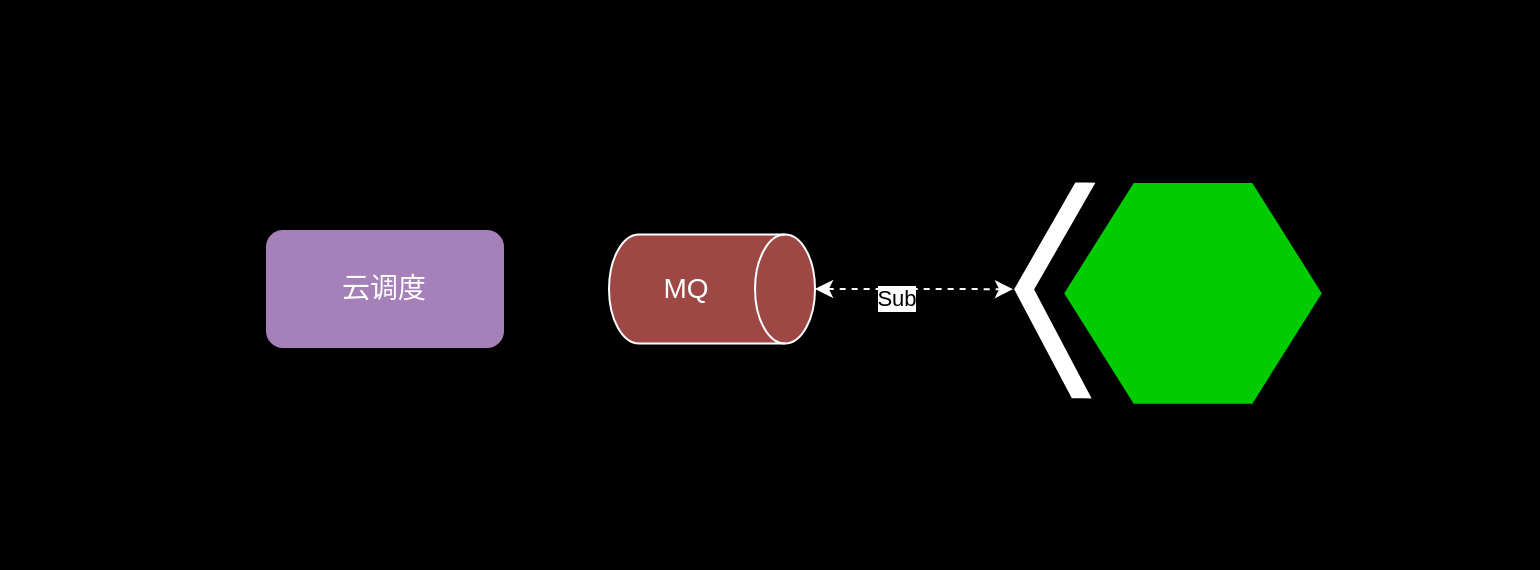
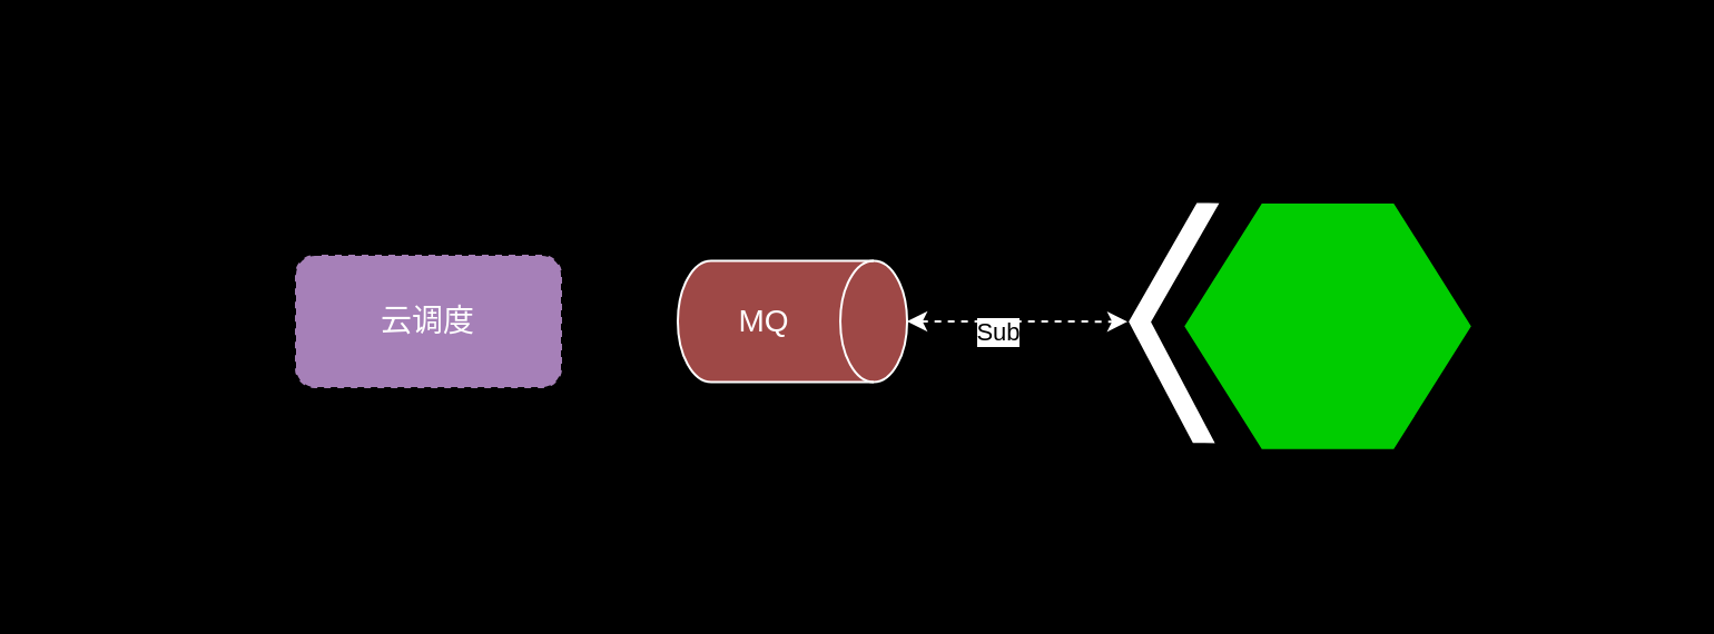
  <mxCell id="0" />
  <mxCell id="1" parent="0" />
  <mxCell id="2" value="" style="rounded=0;whiteSpace=wrap;html=1;gradientColor=none;fillColor=#000000;" vertex="1" parent="1"><mxGeometry x="20" y="20.67" width="728" height="242.33" as="geometry" /></mxCell>
- <mxCell id="3" value="&lt;font style=&quot;font-size: 14px;&quot; color=&quot;#ffffff&quot;&gt;云调度&lt;/font&gt;" style="rounded=1;whiteSpace=wrap;html=1;fillColor=#A680B8;" parent="1" vertex="1"><mxGeometry x="132" y="114" width="120" height="60" as="geometry" /></mxCell>
+ <mxCell id="3" value="&lt;font style=&quot;font-size: 14px;&quot; color=&quot;#ffffff&quot;&gt;云调度&lt;/font&gt;" style="rounded=1;whiteSpace=wrap;html=1;fillColor=#A680B8;dashed=1;" parent="1" vertex="1"><mxGeometry x="132" y="114" width="120" height="60" as="geometry" /></mxCell>
  <mxCell id="4" value="&lt;font color=&quot;#ffffff&quot; style=&quot;font-size: 14px;&quot;&gt;MQ&lt;/font&gt;" style="shape=cylinder3;whiteSpace=wrap;html=1;boundedLbl=1;backgroundOutline=1;size=15;direction=south;fillColor=#9E4846;strokeColor=#FFFFFF;" parent="1" vertex="1"><mxGeometry x="304" y="116.71" width="103" height="54.57" as="geometry" /></mxCell>
  <mxCell id="5" value="" style="html=1;shadow=0;dashed=0;align=center;verticalAlign=middle;shape=mxgraph.arrows2.arrow;dy=0;dx=30;notch=30;direction=west;rotation=1;fillColor=#FFFFFF;strokeColor=#000000;" parent="1" vertex="1"><mxGeometry x="506" y="90" width="41.12" height="108.89" as="geometry" /></mxCell>
  <mxCell id="6" value="" style="verticalLabelPosition=bottom;verticalAlign=top;html=1;shape=hexagon;perimeter=hexagonPerimeter2;arcSize=6;size=0.27;fillColor=#00CC00;" parent="1" vertex="1"><mxGeometry x="531" y="90.46" width="130" height="111.43" as="geometry" /></mxCell>
  <mxCell id="7" style="edgeStyle=orthogonalEdgeStyle;rounded=0;orthogonalLoop=1;jettySize=auto;html=1;exitX=0.5;exitY=0;exitDx=0;exitDy=0;exitPerimeter=0;entryX=1;entryY=0.5;entryDx=0;entryDy=0;entryPerimeter=0;curved=1;startArrow=classic;startFill=1;dashed=1;strokeColor=#FFFFFF;" parent="1" source="4" target="5" edge="1"><mxGeometry relative="1" as="geometry"><mxPoint x="407" y="251.125" as="sourcePoint" /></mxGeometry></mxCell>
  <mxCell id="8" value="&lt;font color=&quot;#000000&quot;&gt;Sub&lt;/font&gt;" style="edgeLabel;html=1;align=center;verticalAlign=middle;resizable=0;points=[];fontColor=#FFFFFF;" parent="7" vertex="1" connectable="0"><mxGeometry x="-0.17" y="-5" relative="1" as="geometry"><mxPoint as="offset" /></mxGeometry></mxCell>
